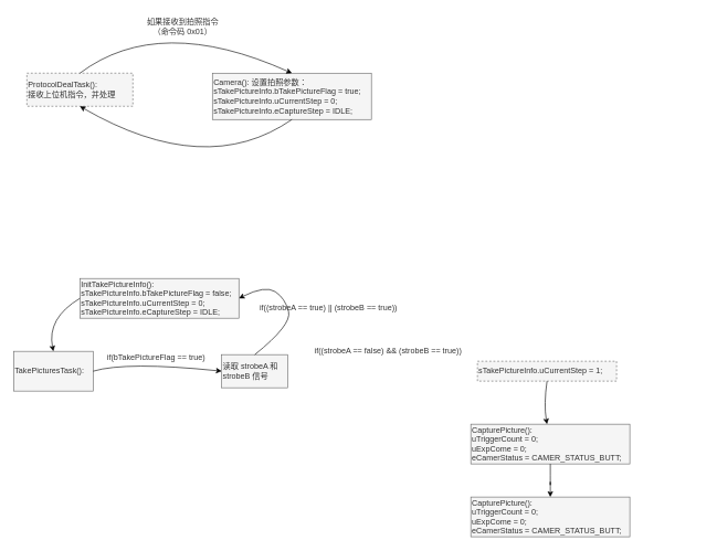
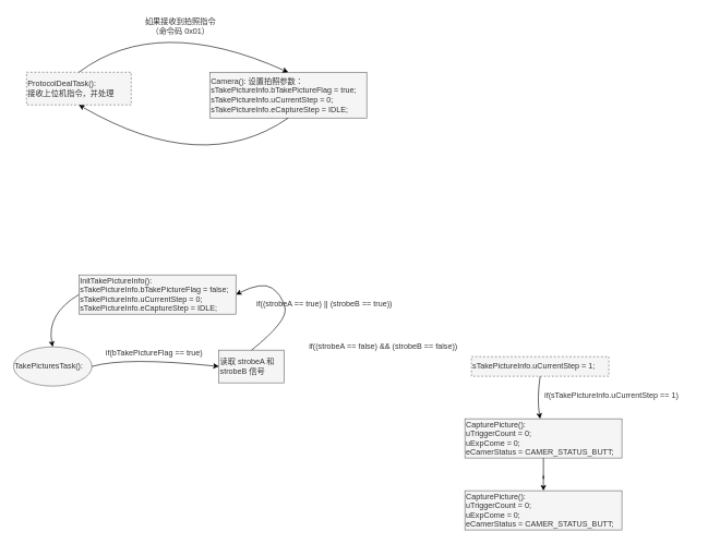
  <mxCell id="0" />
  <mxCell id="1" parent="0" />
  <mxCell id="2" value="ProtocolDealTask():&lt;br&gt;接收上位机指令，并处理" style="rounded=0;whiteSpace=wrap;html=1;strokeColor=#666666;fontFamily=Helvetica;fontSize=12;fontColor=#333333;fillColor=#f5f5f5;align=left;dashed=1;" vertex="1" parent="1"><mxGeometry x="40" y="110" width="160" height="50" as="geometry" /></mxCell>
  <mxCell id="3" value="如果接收到拍照指令&lt;br&gt;（命令码 0x01）" style="text;html=1;align=center;verticalAlign=middle;resizable=0;points=[];autosize=1;strokeColor=none;fillColor=none;fontSize=12;fontFamily=Helvetica;fontColor=#333333;" vertex="1" parent="1"><mxGeometry x="210" y="20" width="130" height="40" as="geometry" /></mxCell>
  <mxCell id="4" value="Camera(): 设置拍照参数：&lt;br style=&quot;border-color: var(--border-color);&quot;&gt;&lt;span style=&quot;&quot;&gt;sTakePictureInfo.bTakePictureFlag = true;&lt;/span&gt;&lt;br style=&quot;border-color: var(--border-color);&quot;&gt;&lt;span style=&quot;&quot;&gt;sTakePictureInfo.uCurrentStep = 0;&lt;br&gt;sTakePictureInfo.eCaptureStep = IDLE;&lt;br&gt;&lt;/span&gt;" style="whiteSpace=wrap;html=1;rounded=0;strokeColor=#666666;fontFamily=Helvetica;fontSize=12;fontColor=#333333;fillColor=#f5f5f5;align=left;" vertex="1" parent="1"><mxGeometry x="320" y="110" width="240" height="70" as="geometry" /></mxCell>
  <mxCell id="5" value="" style="curved=1;endArrow=classic;html=1;rounded=0;fontFamily=Helvetica;fontSize=12;fontColor=#333333;exitX=0.5;exitY=0;exitDx=0;exitDy=0;entryX=0.5;entryY=0;entryDx=0;entryDy=0;" edge="1" parent="1" source="2" target="4"><mxGeometry width="50" height="50" relative="1" as="geometry"><mxPoint x="360" y="470" as="sourcePoint" /><mxPoint x="410" y="420" as="targetPoint" /><Array as="points"><mxPoint x="240" y="20" /></Array></mxGeometry></mxCell>
  <mxCell id="6" value="" style="curved=1;endArrow=classic;html=1;rounded=0;fontFamily=Helvetica;fontSize=12;fontColor=#333333;exitX=0.5;exitY=1;exitDx=0;exitDy=0;entryX=0.5;entryY=1;entryDx=0;entryDy=0;" edge="1" parent="1" source="4" target="2"><mxGeometry width="50" height="50" relative="1" as="geometry"><mxPoint x="360" y="470" as="sourcePoint" /><mxPoint x="410" y="420" as="targetPoint" /><Array as="points"><mxPoint x="310" y="270" /></Array></mxGeometry></mxCell>
- <mxCell id="7" value="TakePicturesTask():&lt;br&gt;" style="rounded=0;whiteSpace=wrap;html=1;strokeColor=#666666;fontFamily=Helvetica;fontSize=12;fontColor=#333333;fillColor=#f5f5f5;align=left;" vertex="1" parent="1"><mxGeometry x="20" y="530" width="120" height="60" as="geometry" /></mxCell>
+ <mxCell id="7" value="TakePicturesTask():&lt;br&gt;" style="ellipse;whiteSpace=wrap;html=1;strokeColor=#666666;fontFamily=Helvetica;fontSize=12;fontColor=#333333;fillColor=#f5f5f5;align=left;" vertex="1" parent="1"><mxGeometry x="20" y="530" width="120" height="60" as="geometry" /></mxCell>
  <mxCell id="8" value="&lt;div&gt;读取 strobeA 和 strobeB 信号&lt;/div&gt;" style="rounded=0;whiteSpace=wrap;html=1;strokeColor=#666666;fontFamily=Helvetica;fontSize=12;fontColor=#333333;fillColor=#f5f5f5;align=left;" vertex="1" parent="1"><mxGeometry x="334" y="535" width="100" height="50" as="geometry" /></mxCell>
  <mxCell id="9" value="" style="curved=1;endArrow=classic;html=1;rounded=0;fontFamily=Helvetica;fontSize=12;fontColor=#333333;exitX=1;exitY=0.5;exitDx=0;exitDy=0;entryX=0;entryY=0.5;entryDx=0;entryDy=0;" edge="1" parent="1" source="7" target="8"><mxGeometry width="50" height="50" relative="1" as="geometry"><mxPoint x="360" y="535" as="sourcePoint" /><mxPoint x="410" y="485" as="targetPoint" /><Array as="points"><mxPoint x="190" y="545" /></Array></mxGeometry></mxCell>
  <mxCell id="10" value="&lt;div&gt;if(bTakePictureFlag == true)&lt;/div&gt;" style="text;html=1;align=center;verticalAlign=middle;resizable=0;points=[];autosize=1;strokeColor=none;fillColor=none;fontSize=12;fontFamily=Helvetica;fontColor=#333333;" vertex="1" parent="1"><mxGeometry x="150" y="525" width="170" height="30" as="geometry" /></mxCell>
- <mxCell id="11" value="&lt;div&gt;if((strobeA == false) &amp;amp;&amp;amp; (strobeB == true))&lt;/div&gt;" style="text;html=1;align=center;verticalAlign=middle;resizable=0;points=[];autosize=1;strokeColor=none;fillColor=none;fontSize=12;fontFamily=Helvetica;fontColor=#333333;" vertex="1" parent="1"><mxGeometry x="460" y="515" width="250" height="30" as="geometry" /></mxCell>
+ <mxCell id="11" value="&lt;div&gt;if((strobeA == false) &amp;amp;&amp;amp; (strobeB == false))&lt;/div&gt;" style="text;html=1;align=center;verticalAlign=middle;resizable=0;points=[];autosize=1;strokeColor=none;fillColor=none;fontSize=12;fontFamily=Helvetica;fontColor=#333333;" vertex="1" parent="1"><mxGeometry x="460" y="515" width="250" height="30" as="geometry" /></mxCell>
  <mxCell id="12" value="&lt;div&gt;sTakePictureInfo.uCurrentStep = 1;&lt;/div&gt;" style="rounded=0;whiteSpace=wrap;html=1;strokeColor=#666666;fontFamily=Helvetica;fontSize=12;fontColor=#333333;fillColor=#f5f5f5;align=left;dashed=1;" vertex="1" parent="1"><mxGeometry x="720" y="545" width="210" height="30" as="geometry" /></mxCell>
  <mxCell id="13" value="" style="curved=1;endArrow=classic;html=1;rounded=0;fontFamily=Helvetica;fontSize=12;fontColor=#333333;exitX=0.5;exitY=0;exitDx=0;exitDy=0;entryX=1;entryY=0.5;entryDx=0;entryDy=0;" edge="1" parent="1" source="8" target="14"><mxGeometry width="50" height="50" relative="1" as="geometry"><mxPoint x="360" y="450" as="sourcePoint" /><mxPoint x="580" y="390" as="targetPoint" /><Array as="points"><mxPoint x="440" y="490" /><mxPoint x="430" y="450" /><mxPoint x="400" y="430" /></Array></mxGeometry></mxCell>
  <mxCell id="14" value="InitTakePictureInfo():&lt;br style=&quot;border-color: var(--border-color);&quot;&gt;&lt;span style=&quot;border-color: var(--border-color);&quot;&gt;sTakePictureInfo.bTakePictureFlag = false;&lt;/span&gt;&lt;br style=&quot;border-color: var(--border-color);&quot;&gt;&lt;div style=&quot;&quot;&gt;&lt;span style=&quot;background-color: initial;&quot;&gt;sTakePictureInfo.uCurrentStep = 0;&lt;/span&gt;&lt;/div&gt;&lt;div style=&quot;&quot;&gt;&lt;span style=&quot;background-color: initial;&quot;&gt;sTakePictureInfo.eCaptureStep = IDLE;&lt;br&gt;&lt;/span&gt;&lt;/div&gt;" style="whiteSpace=wrap;html=1;rounded=0;strokeColor=#666666;fontFamily=Helvetica;fontSize=12;fontColor=#333333;fillColor=#f5f5f5;align=left;" vertex="1" parent="1"><mxGeometry x="120" y="420" width="240" height="60" as="geometry" /></mxCell>
  <mxCell id="15" value="&lt;div&gt;if((strobeA == true) || (strobeB == true))&lt;/div&gt;" style="text;html=1;align=center;verticalAlign=middle;resizable=0;points=[];autosize=1;strokeColor=none;fillColor=none;fontSize=12;fontFamily=Helvetica;fontColor=#333333;" vertex="1" parent="1"><mxGeometry x="380" y="450" width="230" height="30" as="geometry" /></mxCell>
  <mxCell id="16" value="" style="curved=1;endArrow=classic;html=1;rounded=0;fontFamily=Helvetica;fontSize=12;fontColor=#333333;exitX=0;exitY=0.5;exitDx=0;exitDy=0;entryX=0.5;entryY=0;entryDx=0;entryDy=0;" edge="1" parent="1" source="14" target="7"><mxGeometry width="50" height="50" relative="1" as="geometry"><mxPoint x="360" y="440" as="sourcePoint" /><mxPoint x="410" y="390" as="targetPoint" /><Array as="points"><mxPoint x="70" y="480" /></Array></mxGeometry></mxCell>
  <mxCell id="17" value="&lt;div&gt;CapturePicture():&lt;/div&gt;&lt;div&gt;uTriggerCount = 0;&lt;/div&gt;&lt;div&gt;uExpCome = 0;&lt;/div&gt;&lt;div&gt;eCamerStatus = CAMER_STATUS_BUTT;&lt;/div&gt;" style="rounded=0;whiteSpace=wrap;html=1;strokeColor=#666666;fontFamily=Helvetica;fontSize=12;fontColor=#333333;fillColor=#f5f5f5;align=left;" vertex="1" parent="1"><mxGeometry x="710" y="640" width="240" height="60" as="geometry" /></mxCell>
  <mxCell id="18" value="" style="curved=1;endArrow=classic;html=1;rounded=0;fontFamily=Helvetica;fontSize=12;fontColor=#333333;exitX=0.5;exitY=1;exitDx=0;exitDy=0;" edge="1" parent="1" source="12" target="17"><mxGeometry width="50" height="50" relative="1" as="geometry"><mxPoint x="830" y="670" as="sourcePoint" /><mxPoint x="880" y="620" as="targetPoint" /><Array as="points"><mxPoint x="820" y="610" /></Array></mxGeometry></mxCell>
+ <mxCell id="19" value="&lt;div&gt;&lt;/div&gt;if(sTakePictureInfo.uCurrentStep == 1&lt;span style=&quot;background-color: initial;&quot;&gt;)&lt;/span&gt;" style="text;html=1;align=left;verticalAlign=middle;resizable=0;points=[];autosize=1;strokeColor=none;fillColor=none;fontSize=12;fontFamily=Helvetica;fontColor=#333333;" vertex="1" parent="1"><mxGeometry x="830" y="590" width="230" height="30" as="geometry" /></mxCell>
  <mxCell id="20" value="" style="curved=1;endArrow=classic;html=1;rounded=0;fontFamily=Helvetica;fontSize=12;fontColor=#333333;exitX=0.5;exitY=1;exitDx=0;exitDy=0;entryX=0.5;entryY=0;entryDx=0;entryDy=0;" edge="1" parent="1" source="17" target="21"><mxGeometry width="50" height="50" relative="1" as="geometry"><mxPoint x="730" y="890" as="sourcePoint" /><mxPoint x="830" y="750" as="targetPoint" /><Array as="points"><mxPoint x="830" y="740" /><mxPoint x="830" y="720" /></Array></mxGeometry></mxCell>
  <mxCell id="21" value="&lt;div&gt;CapturePicture():&lt;/div&gt;&lt;div&gt;uTriggerCount = 0;&lt;/div&gt;&lt;div&gt;uExpCome = 0;&lt;/div&gt;&lt;div&gt;eCamerStatus = CAMER_STATUS_BUTT;&lt;/div&gt;" style="rounded=0;whiteSpace=wrap;html=1;strokeColor=#666666;fontFamily=Helvetica;fontSize=12;fontColor=#333333;fillColor=#f5f5f5;align=left;" vertex="1" parent="1"><mxGeometry x="710" y="750" width="240" height="60" as="geometry" /></mxCell>
